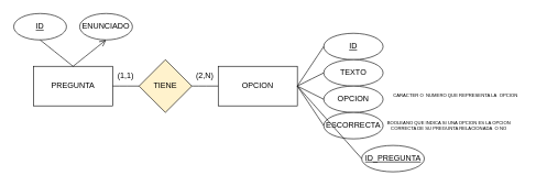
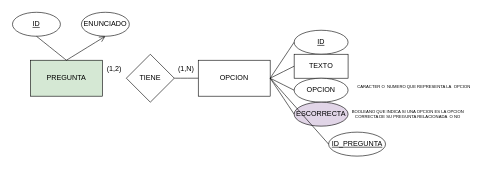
  <mxCell id="0" />
  <mxCell id="1" parent="0" />
- <mxCell id="2" value="PREGUNTA" style="rounded=0;whiteSpace=wrap;html=1;" vertex="1" parent="1"><mxGeometry x="50" y="100" width="120" height="60" as="geometry" /></mxCell>
+ <mxCell id="2" value="PREGUNTA" style="rounded=0;whiteSpace=wrap;html=1;fillColor=#d5e8d4;" vertex="1" parent="1"><mxGeometry x="50" y="100" width="120" height="60" as="geometry" /></mxCell>
  <mxCell id="3" value="OPCION" style="rounded=0;whiteSpace=wrap;html=1;" vertex="1" parent="1"><mxGeometry x="330" y="100" width="120" height="60" as="geometry" /></mxCell>
- <mxCell id="4" value="TIENE" style="rhombus;whiteSpace=wrap;html=1;fillColor=#fff2cc;" vertex="1" parent="1"><mxGeometry x="210" y="90" width="80" height="80" as="geometry" /></mxCell>
- <mxCell id="5" value="" style="endArrow=none;html=1;rounded=0;fontSize=12;startSize=8;endSize=8;curved=1;exitX=1;exitY=0.5;exitDx=0;exitDy=0;entryX=0;entryY=0.5;entryDx=0;entryDy=0;" edge="1" parent="1" source="2" target="4"><mxGeometry width="50" height="50" relative="1" as="geometry"><mxPoint x="470" y="400" as="sourcePoint" /><mxPoint x="520" y="350" as="targetPoint" /></mxGeometry></mxCell>
+ <mxCell id="4" value="TIENE" style="rhombus;whiteSpace=wrap;html=1;" vertex="1" parent="1"><mxGeometry x="210" y="90" width="80" height="80" as="geometry" /></mxCell>
  <mxCell id="6" value="" style="endArrow=none;html=1;rounded=0;fontSize=12;startSize=8;endSize=8;curved=1;exitX=1;exitY=0.5;exitDx=0;exitDy=0;entryX=0;entryY=0.5;entryDx=0;entryDy=0;" edge="1" parent="1" source="4" target="3"><mxGeometry width="50" height="50" relative="1" as="geometry"><mxPoint x="180" y="140" as="sourcePoint" /><mxPoint x="220" y="140" as="targetPoint" /></mxGeometry></mxCell>
  <mxCell id="7" value="ID" style="ellipse;whiteSpace=wrap;html=1;fontStyle=4" vertex="1" parent="1"><mxGeometry x="20" y="20" width="80" height="40" as="geometry" /></mxCell>
  <mxCell id="8" value="ID" style="ellipse;whiteSpace=wrap;html=1;fontStyle=4" vertex="1" parent="1"><mxGeometry x="490" y="50" width="90" height="40" as="geometry" /></mxCell>
- <mxCell id="9" value="ENUNCIADO" style="ellipse;whiteSpace=wrap;html=1;fontStyle=0" vertex="1" parent="1"><mxGeometry x="120" y="20" width="80" height="40" as="geometry" /></mxCell>
+ <mxCell id="9" value="ENUNCIADO" style="ellipse;whiteSpace=wrap;html=1;fontStyle=0" vertex="1" parent="1"><mxGeometry x="135" y="20" width="80" height="40" as="geometry" /></mxCell>
  <mxCell id="10" value="" style="endArrow=none;html=1;rounded=0;fontSize=12;startSize=8;endSize=8;curved=1;exitX=0.5;exitY=0;exitDx=0;exitDy=0;entryX=0.5;entryY=1;entryDx=0;entryDy=0;" edge="1" parent="1" source="2" target="7"><mxGeometry width="50" height="50" relative="1" as="geometry"><mxPoint x="270" y="200" as="sourcePoint" /><mxPoint x="320" y="150" as="targetPoint" /></mxGeometry></mxCell>
  <mxCell id="11" value="" style="endArrow=open;html=1;rounded=0;fontSize=12;startSize=8;endSize=8;curved=1;exitX=0.5;exitY=0;exitDx=0;exitDy=0;entryX=0.5;entryY=1;entryDx=0;entryDy=0;" edge="1" parent="1" source="2" target="9"><mxGeometry width="50" height="50" relative="1" as="geometry"><mxPoint x="120" y="110" as="sourcePoint" /><mxPoint x="70" y="70" as="targetPoint" /></mxGeometry></mxCell>
- <mxCell id="12" value="TEXTO" style="ellipse;whiteSpace=wrap;html=1;fontStyle=0" vertex="1" parent="1"><mxGeometry x="490" y="90" width="90" height="40" as="geometry" /></mxCell>
+ <mxCell id="12" value="TEXTO" style="whiteSpace=wrap;html=1;fontStyle=0;rounded=0;" vertex="1" parent="1"><mxGeometry x="490" y="90" width="90" height="40" as="geometry" /></mxCell>
  <mxCell id="13" value="OPCION" style="ellipse;whiteSpace=wrap;html=1;fontStyle=0" vertex="1" parent="1"><mxGeometry x="490" y="130" width="90" height="40" as="geometry" /></mxCell>
- <mxCell id="14" value="ESCORRECTA" style="ellipse;whiteSpace=wrap;html=1;fontStyle=0" vertex="1" parent="1"><mxGeometry x="490" y="170" width="90" height="40" as="geometry" /></mxCell>
+ <mxCell id="14" value="ESCORRECTA" style="ellipse;whiteSpace=wrap;html=1;fontStyle=0;fillColor=#e1d5e7;" vertex="1" parent="1"><mxGeometry x="490" y="170" width="90" height="40" as="geometry" /></mxCell>
  <mxCell id="15" value="" style="endArrow=none;html=1;rounded=0;fontSize=12;startSize=8;endSize=8;curved=1;exitX=1;exitY=0.5;exitDx=0;exitDy=0;entryX=0;entryY=0.5;entryDx=0;entryDy=0;" edge="1" parent="1" source="3" target="8"><mxGeometry width="50" height="50" relative="1" as="geometry"><mxPoint x="300" y="140" as="sourcePoint" /><mxPoint x="340" y="140" as="targetPoint" /></mxGeometry></mxCell>
  <mxCell id="16" value="" style="endArrow=none;html=1;rounded=0;fontSize=12;startSize=8;endSize=8;curved=1;entryX=0;entryY=0.5;entryDx=0;entryDy=0;" edge="1" parent="1" target="12"><mxGeometry width="50" height="50" relative="1" as="geometry"><mxPoint x="450" y="130" as="sourcePoint" /><mxPoint x="500" y="80" as="targetPoint" /></mxGeometry></mxCell>
  <mxCell id="17" value="" style="endArrow=none;html=1;rounded=0;fontSize=12;startSize=8;endSize=8;curved=1;entryX=0;entryY=0.5;entryDx=0;entryDy=0;exitX=1;exitY=0.5;exitDx=0;exitDy=0;" edge="1" parent="1" source="3" target="13"><mxGeometry width="50" height="50" relative="1" as="geometry"><mxPoint x="460" y="140" as="sourcePoint" /><mxPoint x="500" y="120" as="targetPoint" /></mxGeometry></mxCell>
  <mxCell id="18" value="" style="endArrow=none;html=1;rounded=0;fontSize=12;startSize=8;endSize=8;curved=1;entryX=0;entryY=0.5;entryDx=0;entryDy=0;exitX=1;exitY=0.5;exitDx=0;exitDy=0;" edge="1" parent="1" source="3" target="14"><mxGeometry width="50" height="50" relative="1" as="geometry"><mxPoint x="460" y="140" as="sourcePoint" /><mxPoint x="500" y="160" as="targetPoint" /></mxGeometry></mxCell>
  <mxCell id="19" value="CARACTER O&amp;nbsp; NUMERO QUE REPRESENTA LA&amp;nbsp; OPCION" style="text;html=1;whiteSpace=wrap;strokeColor=none;fillColor=none;align=center;verticalAlign=middle;rounded=0;fontSize=7;" vertex="1" parent="1"><mxGeometry x="590" y="137.5" width="200" height="15" as="geometry" /></mxCell>
  <mxCell id="20" value="BOOLEANO QUE INDICA SI UNA OPCION ES LA OPCION CORRECTA DE SU PREGUNTA RELACIONADA&amp;nbsp; O NO" style="text;html=1;whiteSpace=wrap;strokeColor=none;fillColor=none;align=center;verticalAlign=middle;rounded=0;fontSize=7;" vertex="1" parent="1"><mxGeometry x="580" y="182.5" width="200" height="15" as="geometry" /></mxCell>
  <mxCell id="21" value="ID_PREGUNTA" style="ellipse;whiteSpace=wrap;html=1;fontStyle=4" vertex="1" parent="1"><mxGeometry x="547.5" y="220" width="95" height="40" as="geometry" /></mxCell>
  <mxCell id="22" value="" style="endArrow=none;html=1;rounded=0;fontSize=12;startSize=8;endSize=8;curved=1;entryX=0;entryY=0.5;entryDx=0;entryDy=0;exitX=1;exitY=0.5;exitDx=0;exitDy=0;" edge="1" parent="1" source="3" target="21"><mxGeometry width="50" height="50" relative="1" as="geometry"><mxPoint x="460" y="140" as="sourcePoint" /><mxPoint x="500" y="200" as="targetPoint" /></mxGeometry></mxCell>
- <mxCell id="23" value="(2,N)" style="text;html=1;whiteSpace=wrap;strokeColor=none;fillColor=none;align=center;verticalAlign=middle;rounded=0;" vertex="1" parent="1"><mxGeometry x="280" y="100" width="60" height="30" as="geometry" /></mxCell>
- <mxCell id="24" value="(1,1)" style="text;html=1;whiteSpace=wrap;strokeColor=none;fillColor=none;align=center;verticalAlign=middle;rounded=0;" vertex="1" parent="1"><mxGeometry x="160" y="100" width="60" height="30" as="geometry" /></mxCell>
+ <mxCell id="23" value="(1,N)" style="text;html=1;whiteSpace=wrap;strokeColor=none;fillColor=none;align=center;verticalAlign=middle;rounded=0;" vertex="1" parent="1"><mxGeometry x="280" y="100" width="60" height="30" as="geometry" /></mxCell>
+ <mxCell id="24" value="(1,2)" style="text;html=1;whiteSpace=wrap;strokeColor=none;fillColor=none;align=center;verticalAlign=middle;rounded=0;" vertex="1" parent="1"><mxGeometry x="160" y="100" width="60" height="30" as="geometry" /></mxCell>
